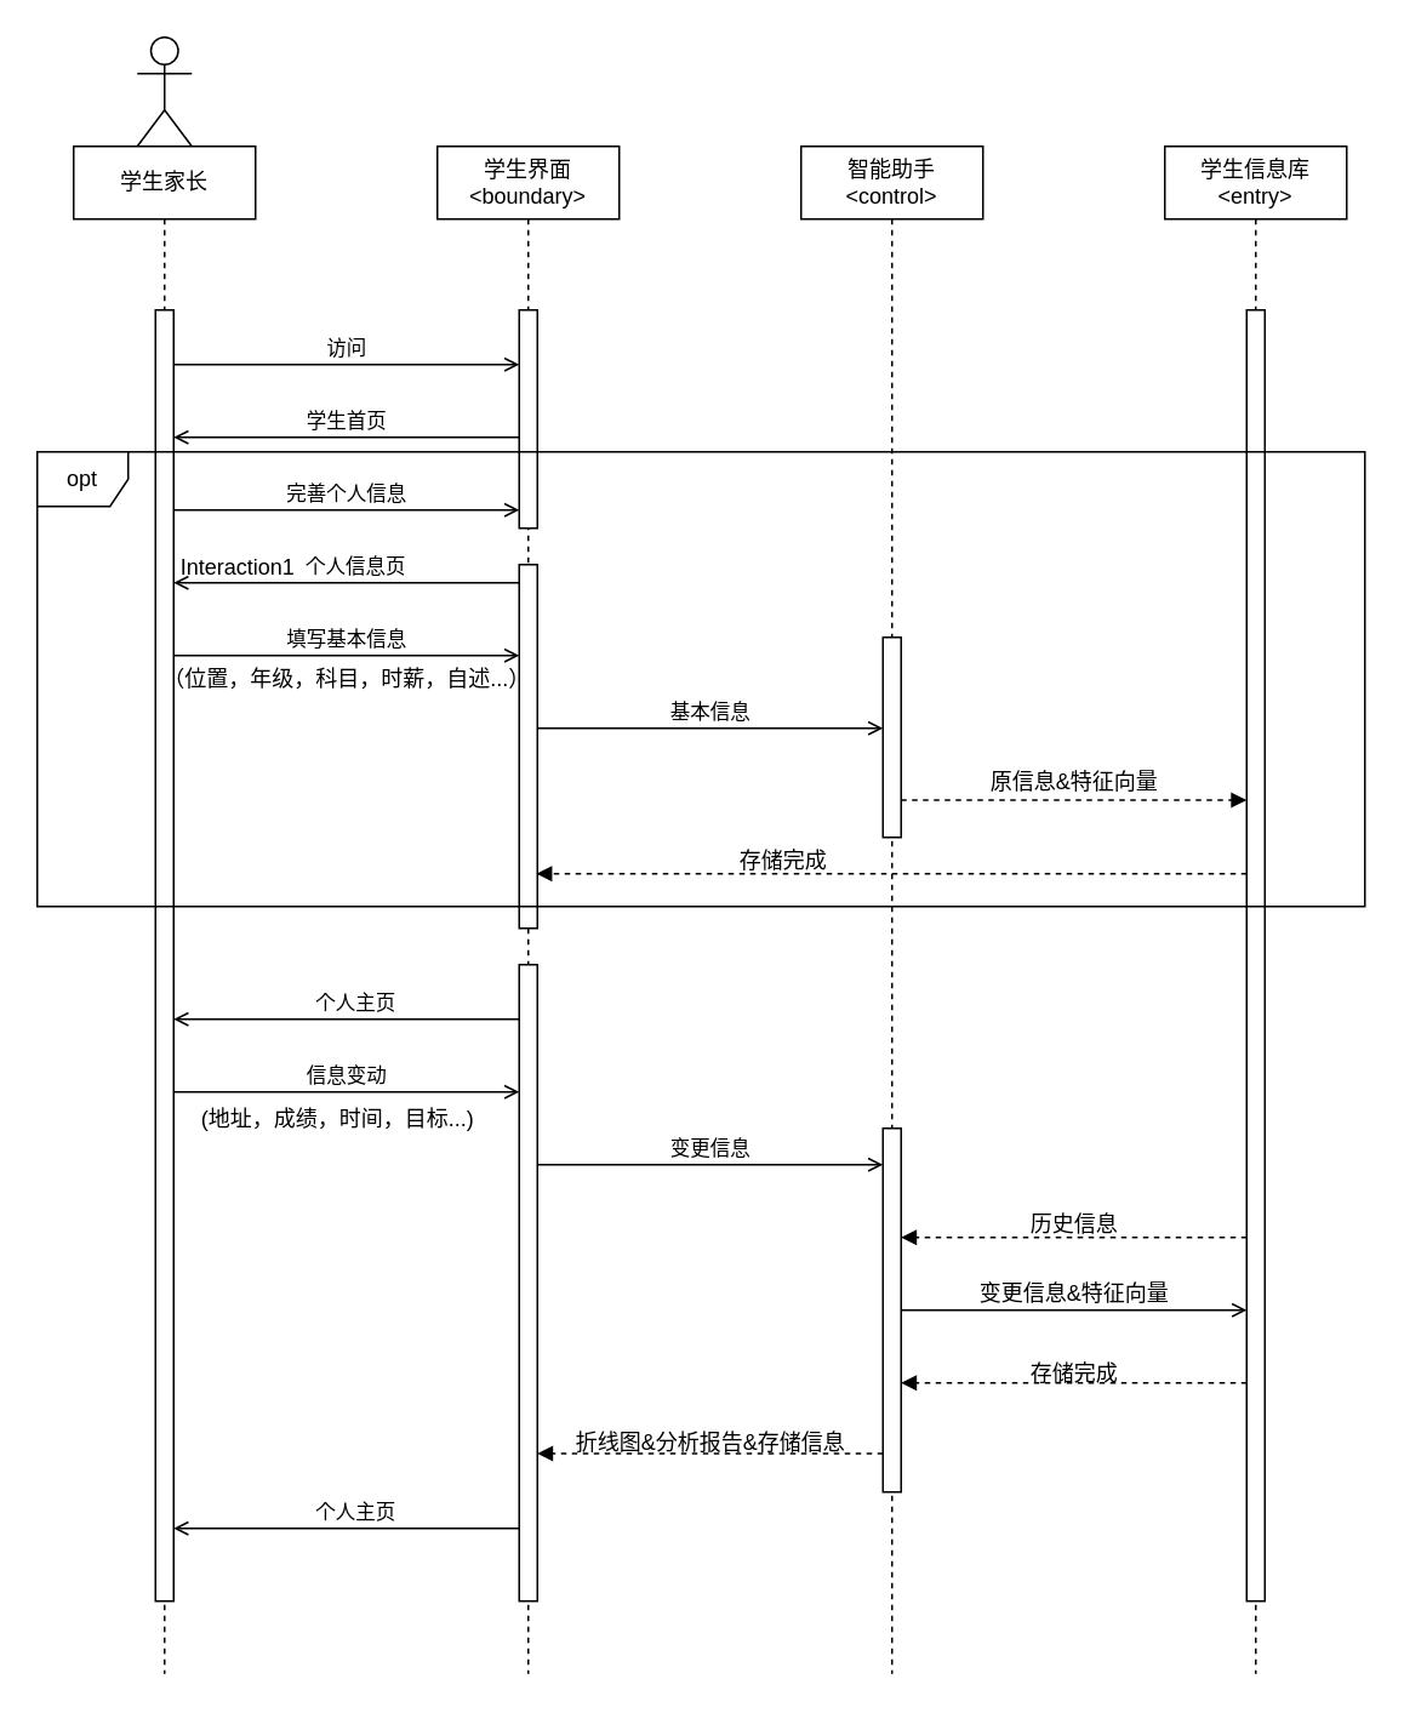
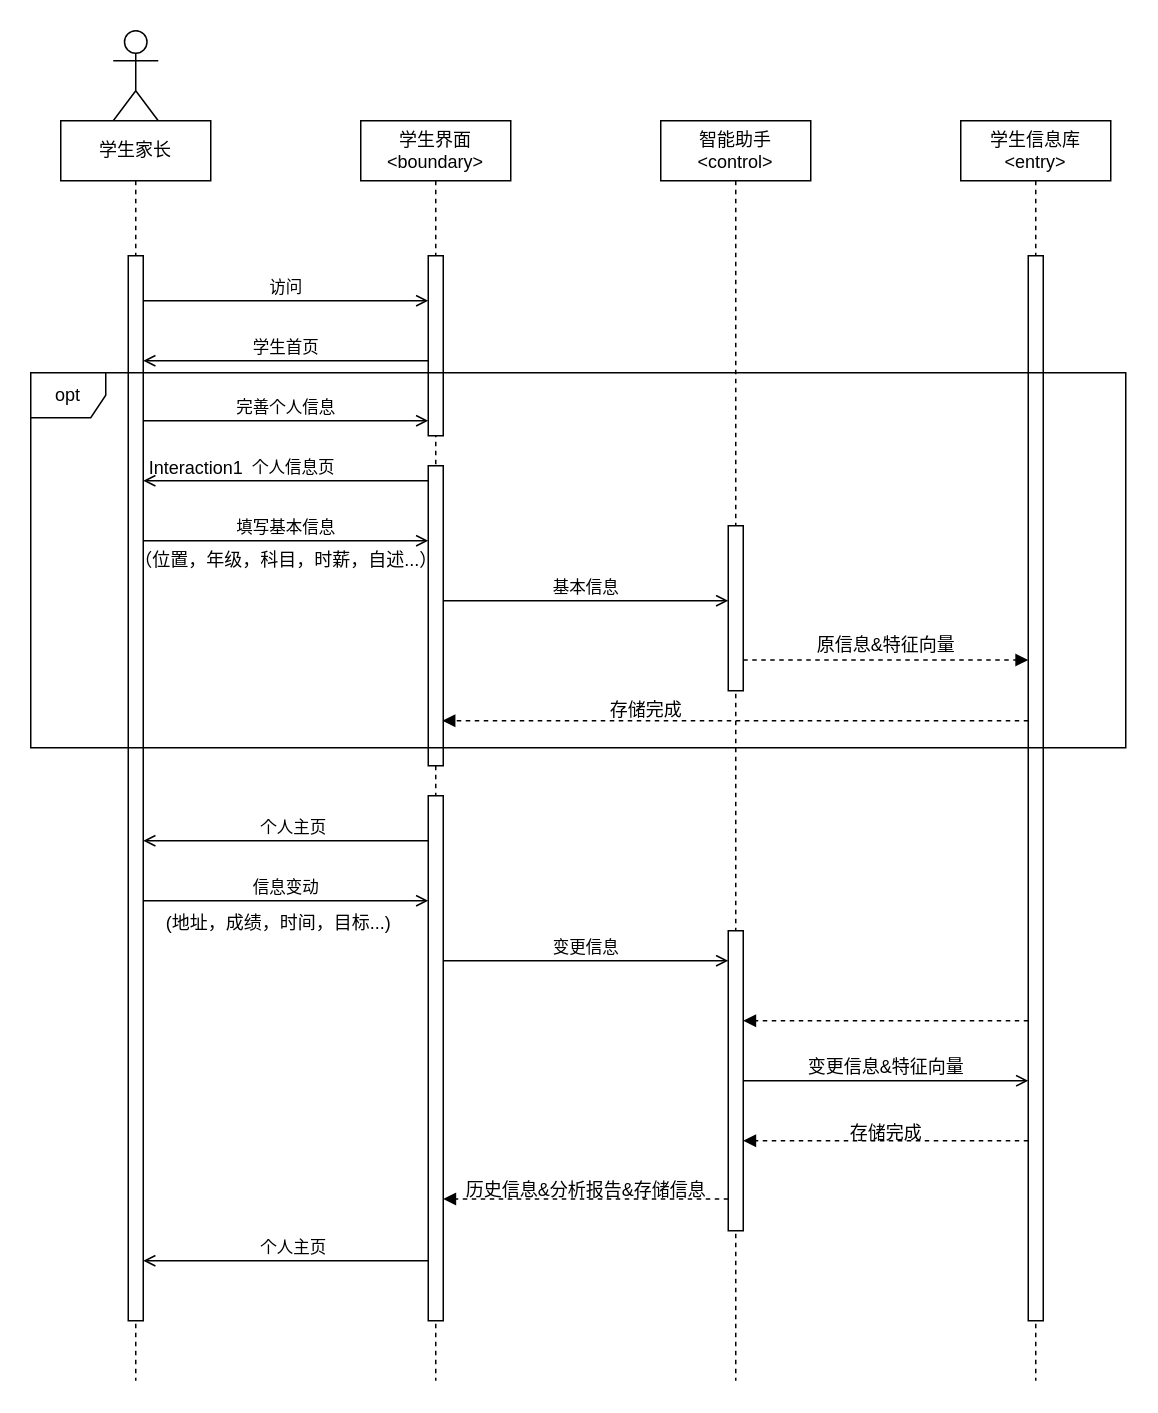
  <mxCell id="0" />
  <mxCell id="1" parent="0" />
  <mxCell id="2" value="Actor" style="shape=umlActor;verticalLabelPosition=bottom;verticalAlign=top;html=1;" vertex="1" parent="1"><mxGeometry x="75" y="20" width="30" height="60" as="geometry" /></mxCell>
  <mxCell id="3" value="学生家长" style="shape=umlLifeline;perimeter=lifelinePerimeter;whiteSpace=wrap;html=1;container=1;dropTarget=0;collapsible=0;recursiveResize=0;outlineConnect=0;portConstraint=eastwest;newEdgeStyle={&quot;edgeStyle&quot;:&quot;elbowEdgeStyle&quot;,&quot;elbow&quot;:&quot;vertical&quot;,&quot;curved&quot;:0,&quot;rounded&quot;:0};" vertex="1" parent="1"><mxGeometry x="40" y="80" width="100" height="840" as="geometry" /></mxCell>
  <mxCell id="4" value="" style="html=1;points=[[0,0,0,0,5],[0,1,0,0,-5],[1,0,0,0,5],[1,1,0,0,-5]];perimeter=orthogonalPerimeter;outlineConnect=0;targetShapes=umlLifeline;portConstraint=eastwest;newEdgeStyle={&quot;curved&quot;:0,&quot;rounded&quot;:0};" vertex="1" parent="3"><mxGeometry x="45" y="90" width="10" height="710" as="geometry" /></mxCell>
  <mxCell id="5" value="学生界面&lt;div&gt;&amp;lt;boundary&amp;gt;&lt;/div&gt;" style="shape=umlLifeline;perimeter=lifelinePerimeter;whiteSpace=wrap;html=1;container=1;dropTarget=0;collapsible=0;recursiveResize=0;outlineConnect=0;portConstraint=eastwest;newEdgeStyle={&quot;edgeStyle&quot;:&quot;elbowEdgeStyle&quot;,&quot;elbow&quot;:&quot;vertical&quot;,&quot;curved&quot;:0,&quot;rounded&quot;:0};" vertex="1" parent="1"><mxGeometry x="240" y="80" width="100" height="840" as="geometry" /></mxCell>
  <mxCell id="6" value="" style="html=1;points=[[0,0,0,0,5],[0,1,0,0,-5],[1,0,0,0,5],[1,1,0,0,-5]];perimeter=orthogonalPerimeter;outlineConnect=0;targetShapes=umlLifeline;portConstraint=eastwest;newEdgeStyle={&quot;curved&quot;:0,&quot;rounded&quot;:0};" vertex="1" parent="5"><mxGeometry x="45" y="90" width="10" height="120" as="geometry" /></mxCell>
  <mxCell id="7" value="" style="html=1;points=[[0,0,0,0,5],[0,1,0,0,-5],[1,0,0,0,5],[1,1,0,0,-5]];perimeter=orthogonalPerimeter;outlineConnect=0;targetShapes=umlLifeline;portConstraint=eastwest;newEdgeStyle={&quot;curved&quot;:0,&quot;rounded&quot;:0};" vertex="1" parent="5"><mxGeometry x="45" y="450" width="10" height="350" as="geometry" /></mxCell>
  <mxCell id="8" value="" style="html=1;points=[[0,0,0,0,5],[0,1,0,0,-5],[1,0,0,0,5],[1,1,0,0,-5]];perimeter=orthogonalPerimeter;outlineConnect=0;targetShapes=umlLifeline;portConstraint=eastwest;newEdgeStyle={&quot;curved&quot;:0,&quot;rounded&quot;:0};" vertex="1" parent="5"><mxGeometry x="45" y="230" width="10" height="200" as="geometry" /></mxCell>
  <mxCell id="9" value="智能助手&lt;div&gt;&amp;lt;control&amp;gt;&lt;/div&gt;" style="shape=umlLifeline;perimeter=lifelinePerimeter;whiteSpace=wrap;html=1;container=1;dropTarget=0;collapsible=0;recursiveResize=0;outlineConnect=0;portConstraint=eastwest;newEdgeStyle={&quot;edgeStyle&quot;:&quot;elbowEdgeStyle&quot;,&quot;elbow&quot;:&quot;vertical&quot;,&quot;curved&quot;:0,&quot;rounded&quot;:0};" vertex="1" parent="1"><mxGeometry x="440" y="80" width="100" height="840" as="geometry" /></mxCell>
  <mxCell id="10" value="" style="html=1;points=[[0,0,0,0,5],[0,1,0,0,-5],[1,0,0,0,5],[1,1,0,0,-5]];perimeter=orthogonalPerimeter;outlineConnect=0;targetShapes=umlLifeline;portConstraint=eastwest;newEdgeStyle={&quot;curved&quot;:0,&quot;rounded&quot;:0};" vertex="1" parent="9"><mxGeometry x="45" y="540" width="10" height="200" as="geometry" /></mxCell>
  <mxCell id="11" value="学生信息库&lt;div&gt;&amp;lt;entry&amp;gt;&lt;/div&gt;" style="shape=umlLifeline;perimeter=lifelinePerimeter;whiteSpace=wrap;html=1;container=1;dropTarget=0;collapsible=0;recursiveResize=0;outlineConnect=0;portConstraint=eastwest;newEdgeStyle={&quot;edgeStyle&quot;:&quot;elbowEdgeStyle&quot;,&quot;elbow&quot;:&quot;vertical&quot;,&quot;curved&quot;:0,&quot;rounded&quot;:0};" vertex="1" parent="1"><mxGeometry x="640" y="80" width="100" height="840" as="geometry" /></mxCell>
  <mxCell id="12" value="" style="html=1;points=[[0,0,0,0,5],[0,1,0,0,-5],[1,0,0,0,5],[1,1,0,0,-5]];perimeter=orthogonalPerimeter;outlineConnect=0;targetShapes=umlLifeline;portConstraint=eastwest;newEdgeStyle={&quot;curved&quot;:0,&quot;rounded&quot;:0};" vertex="1" parent="11"><mxGeometry x="45" y="90" width="10" height="710" as="geometry" /></mxCell>
  <mxCell id="13" value="" style="html=1;points=[[0,0,0,0,5],[0,1,0,0,-5],[1,0,0,0,5],[1,1,0,0,-5]];perimeter=orthogonalPerimeter;outlineConnect=0;targetShapes=umlLifeline;portConstraint=eastwest;newEdgeStyle={&quot;curved&quot;:0,&quot;rounded&quot;:0};" vertex="1" parent="1"><mxGeometry x="485" y="350" width="10" height="110" as="geometry" /></mxCell>
  <mxCell id="14" value="访问" style="html=1;verticalAlign=bottom;labelBackgroundColor=none;endArrow=open;endFill=0;" edge="1" parent="1"><mxGeometry x="0.003" width="160" relative="1" as="geometry"><mxPoint x="95" y="200" as="sourcePoint" /><mxPoint x="285" y="200" as="targetPoint" /><mxPoint as="offset" /></mxGeometry></mxCell>
  <mxCell id="15" value="学生首页" style="html=1;verticalAlign=bottom;labelBackgroundColor=none;endArrow=open;endFill=0;" edge="1" parent="1"><mxGeometry x="0.003" width="160" relative="1" as="geometry"><mxPoint x="285" y="240" as="sourcePoint" /><mxPoint x="95" y="240" as="targetPoint" /><mxPoint as="offset" /></mxGeometry></mxCell>
  <mxCell id="16" value="完善个人信息" style="html=1;verticalAlign=bottom;labelBackgroundColor=none;endArrow=open;endFill=0;" edge="1" parent="1"><mxGeometry x="0.003" width="160" relative="1" as="geometry"><mxPoint x="95" y="280" as="sourcePoint" /><mxPoint x="285" y="280" as="targetPoint" /><mxPoint as="offset" /></mxGeometry></mxCell>
  <mxCell id="17" value="个人信息页" style="html=1;verticalAlign=bottom;labelBackgroundColor=none;endArrow=open;endFill=0;" edge="1" parent="1"><mxGeometry x="-0.053" width="160" relative="1" as="geometry"><mxPoint x="285" y="320" as="sourcePoint" /><mxPoint x="95" y="320" as="targetPoint" /><mxPoint as="offset" /></mxGeometry></mxCell>
  <mxCell id="18" value="填写基本信息" style="html=1;verticalAlign=bottom;labelBackgroundColor=none;endArrow=open;endFill=0;" edge="1" parent="1"><mxGeometry x="0.003" width="160" relative="1" as="geometry"><mxPoint x="95" y="360" as="sourcePoint" /><mxPoint x="285" y="360" as="targetPoint" /><mxPoint as="offset" /></mxGeometry></mxCell>
  <mxCell id="19" value="（位置，年级，科目，时薪，自述...）" style="text;html=1;align=center;verticalAlign=middle;resizable=0;points=[];autosize=1;strokeColor=none;fillColor=none;" vertex="1" parent="1"><mxGeometry x="75" y="358" width="230" height="30" as="geometry" /></mxCell>
  <mxCell id="20" value="基本信息" style="html=1;verticalAlign=bottom;labelBackgroundColor=none;endArrow=open;endFill=0;" edge="1" parent="1"><mxGeometry x="0.003" width="160" relative="1" as="geometry"><mxPoint x="295" y="400" as="sourcePoint" /><mxPoint x="485" y="400" as="targetPoint" /><mxPoint as="offset" /></mxGeometry></mxCell>
  <mxCell id="21" value="" style="html=1;verticalAlign=bottom;labelBackgroundColor=none;endArrow=block;endFill=1;dashed=1;entryX=0.95;entryY=0.85;entryDx=0;entryDy=0;entryPerimeter=0;" edge="1" parent="1" source="12" target="8"><mxGeometry width="160" relative="1" as="geometry"><mxPoint x="460" y="480" as="sourcePoint" /><mxPoint x="300" y="480" as="targetPoint" /></mxGeometry></mxCell>
  <mxCell id="22" value="存储完成" style="text;html=1;align=center;verticalAlign=middle;resizable=0;points=[];autosize=1;strokeColor=none;fillColor=none;" vertex="1" parent="1"><mxGeometry x="395" y="458" width="70" height="30" as="geometry" /></mxCell>
  <mxCell id="23" value="" style="html=1;verticalAlign=bottom;labelBackgroundColor=none;endArrow=block;endFill=1;dashed=1;" edge="1" parent="1"><mxGeometry width="160" relative="1" as="geometry"><mxPoint x="495" y="439.5" as="sourcePoint" /><mxPoint x="685" y="439.5" as="targetPoint" /></mxGeometry></mxCell>
  <mxCell id="24" value="原信息&amp;amp;特征向量" style="text;html=1;align=center;verticalAlign=middle;resizable=0;points=[];autosize=1;strokeColor=none;fillColor=none;" vertex="1" parent="1"><mxGeometry x="530" y="415" width="120" height="30" as="geometry" /></mxCell>
  <mxCell id="25" value="个人主页" style="html=1;verticalAlign=bottom;labelBackgroundColor=none;endArrow=open;endFill=0;" edge="1" parent="1"><mxGeometry x="-0.053" width="160" relative="1" as="geometry"><mxPoint x="285" y="560" as="sourcePoint" /><mxPoint x="95" y="560" as="targetPoint" /><mxPoint as="offset" /></mxGeometry></mxCell>
  <mxCell id="26" value="信息变动" style="html=1;verticalAlign=bottom;labelBackgroundColor=none;endArrow=open;endFill=0;" edge="1" parent="1"><mxGeometry x="0.003" width="160" relative="1" as="geometry"><mxPoint x="95" y="600" as="sourcePoint" /><mxPoint x="285" y="600" as="targetPoint" /><mxPoint as="offset" /></mxGeometry></mxCell>
  <mxCell id="27" value="变更信息" style="html=1;verticalAlign=bottom;labelBackgroundColor=none;endArrow=open;endFill=0;" edge="1" parent="1"><mxGeometry x="0.003" width="160" relative="1" as="geometry"><mxPoint x="295" y="640" as="sourcePoint" /><mxPoint x="485" y="640" as="targetPoint" /><mxPoint as="offset" /></mxGeometry></mxCell>
  <mxCell id="28" value="" style="html=1;verticalAlign=bottom;labelBackgroundColor=none;endArrow=block;endFill=1;dashed=1;" edge="1" parent="1"><mxGeometry width="160" relative="1" as="geometry"><mxPoint x="685" y="680" as="sourcePoint" /><mxPoint x="495" y="680" as="targetPoint" /></mxGeometry></mxCell>
- <mxCell id="29" value="历史信息" style="text;html=1;align=center;verticalAlign=middle;resizable=0;points=[];autosize=1;strokeColor=none;fillColor=none;" vertex="1" parent="1"><mxGeometry x="555" y="658" width="70" height="30" as="geometry" /></mxCell>
  <mxCell id="30" value="(地址，成绩，时间，目标...)" style="text;html=1;align=center;verticalAlign=middle;resizable=0;points=[];autosize=1;strokeColor=none;fillColor=none;" vertex="1" parent="1"><mxGeometry x="100" y="600" width="170" height="30" as="geometry" /></mxCell>
  <mxCell id="31" value="&lt;span style=&quot;color: rgb(0, 0, 0); font-size: 12px;&quot;&gt;变更信息&amp;amp;特征向量&lt;/span&gt;" style="html=1;verticalAlign=bottom;labelBackgroundColor=none;endArrow=open;endFill=0;" edge="1" parent="1" target="12"><mxGeometry width="160" relative="1" as="geometry"><mxPoint x="495" y="720" as="sourcePoint" /><mxPoint x="655" y="720" as="targetPoint" /></mxGeometry></mxCell>
  <mxCell id="32" value="" style="html=1;verticalAlign=bottom;labelBackgroundColor=none;endArrow=block;endFill=1;dashed=1;" edge="1" parent="1"><mxGeometry width="160" relative="1" as="geometry"><mxPoint x="685" y="760" as="sourcePoint" /><mxPoint x="495" y="760" as="targetPoint" /></mxGeometry></mxCell>
  <mxCell id="33" value="存储完成" style="text;html=1;align=center;verticalAlign=middle;resizable=0;points=[];autosize=1;strokeColor=none;fillColor=none;" vertex="1" parent="1"><mxGeometry x="555" y="740" width="70" height="30" as="geometry" /></mxCell>
  <mxCell id="34" value="" style="html=1;verticalAlign=bottom;labelBackgroundColor=none;endArrow=block;endFill=1;dashed=1;" edge="1" parent="1"><mxGeometry width="160" relative="1" as="geometry"><mxPoint x="485" y="798.82" as="sourcePoint" /><mxPoint x="295" y="798.82" as="targetPoint" /></mxGeometry></mxCell>
- <mxCell id="35" value="折线图&amp;amp;分析报告&amp;amp;存储信息" style="text;html=1;align=center;verticalAlign=middle;resizable=0;points=[];autosize=1;strokeColor=none;fillColor=none;" vertex="1" parent="1"><mxGeometry x="305" y="778" width="170" height="30" as="geometry" /></mxCell>
+ <mxCell id="35" value="历史信息&amp;amp;分析报告&amp;amp;存储信息" style="text;html=1;align=center;verticalAlign=middle;resizable=0;points=[];autosize=1;strokeColor=none;fillColor=none;" vertex="1" parent="1"><mxGeometry x="305" y="778" width="170" height="30" as="geometry" /></mxCell>
  <mxCell id="36" value="个人主页" style="html=1;verticalAlign=bottom;labelBackgroundColor=none;endArrow=open;endFill=0;" edge="1" parent="1"><mxGeometry x="-0.053" width="160" relative="1" as="geometry"><mxPoint x="285" y="840" as="sourcePoint" /><mxPoint x="95" y="840" as="targetPoint" /><mxPoint as="offset" /></mxGeometry></mxCell>
  <mxCell id="37" value="opt" style="shape=umlFrame;whiteSpace=wrap;html=1;pointerEvents=0;recursiveResize=0;container=1;collapsible=0;width=50;" vertex="1" parent="1"><mxGeometry x="20" y="248" width="730" height="250" as="geometry" /></mxCell>
  <mxCell id="38" value="Interaction1" style="text;align=center;html=1;" vertex="1" parent="37"><mxGeometry width="100" height="20" relative="1" as="geometry"><mxPoint x="60" y="50" as="offset" /></mxGeometry></mxCell>
